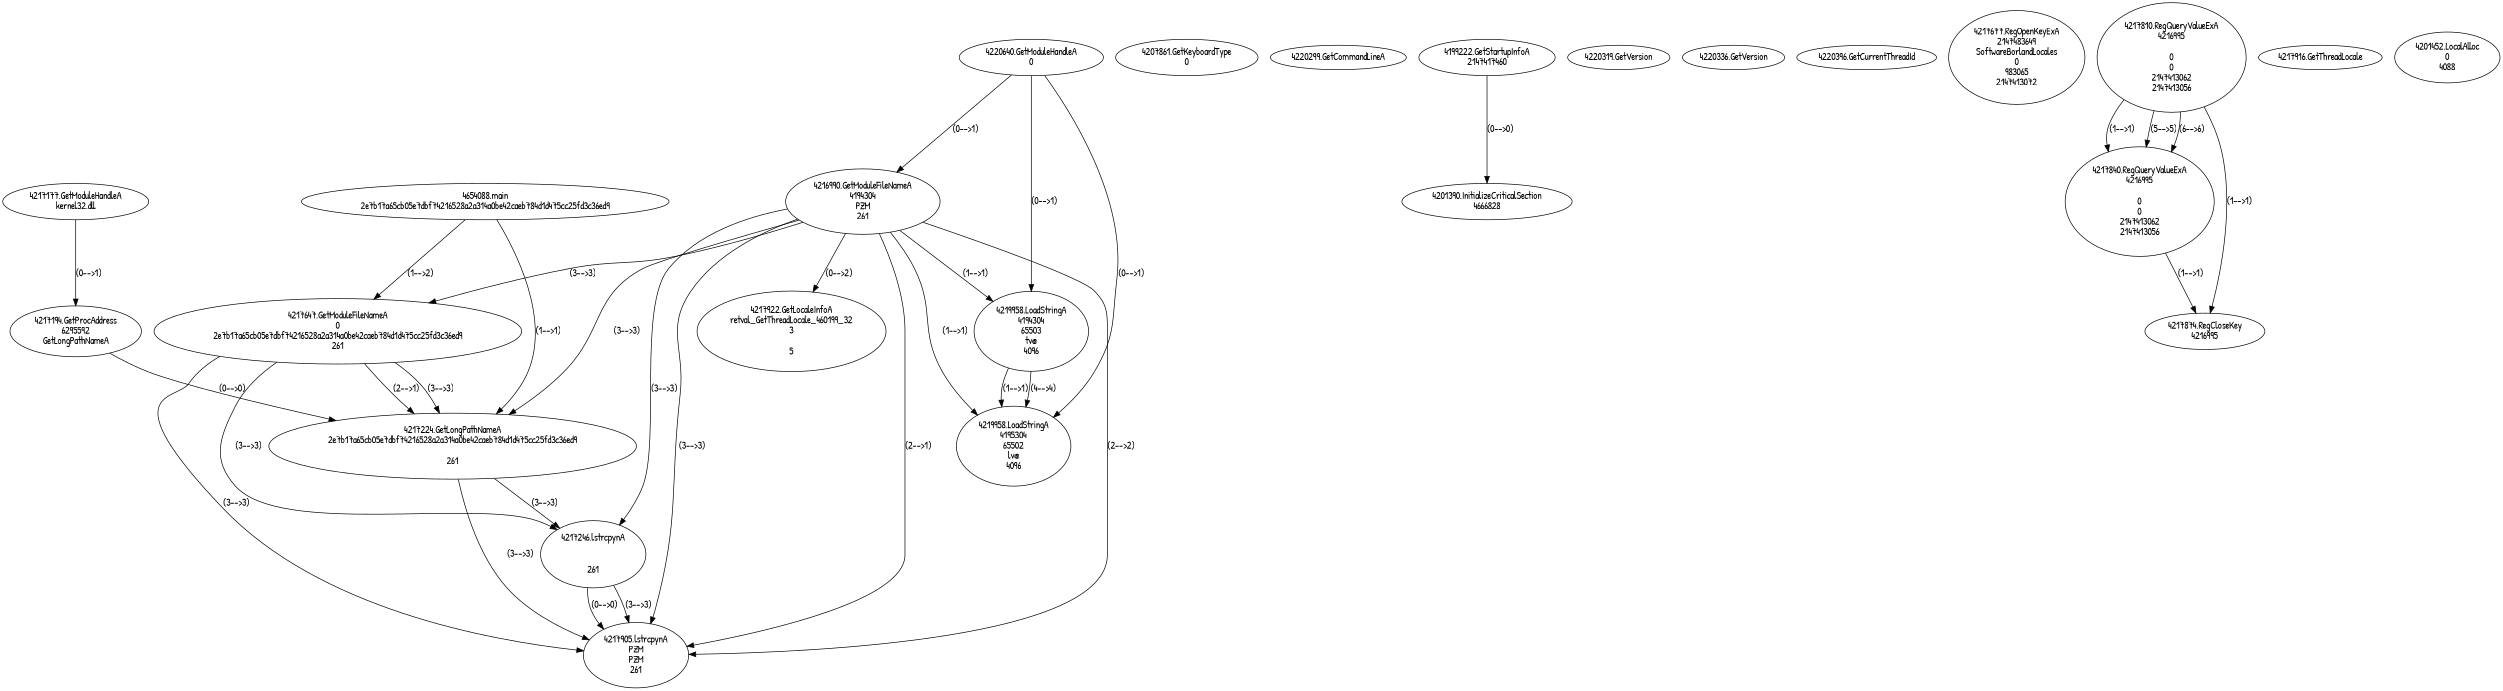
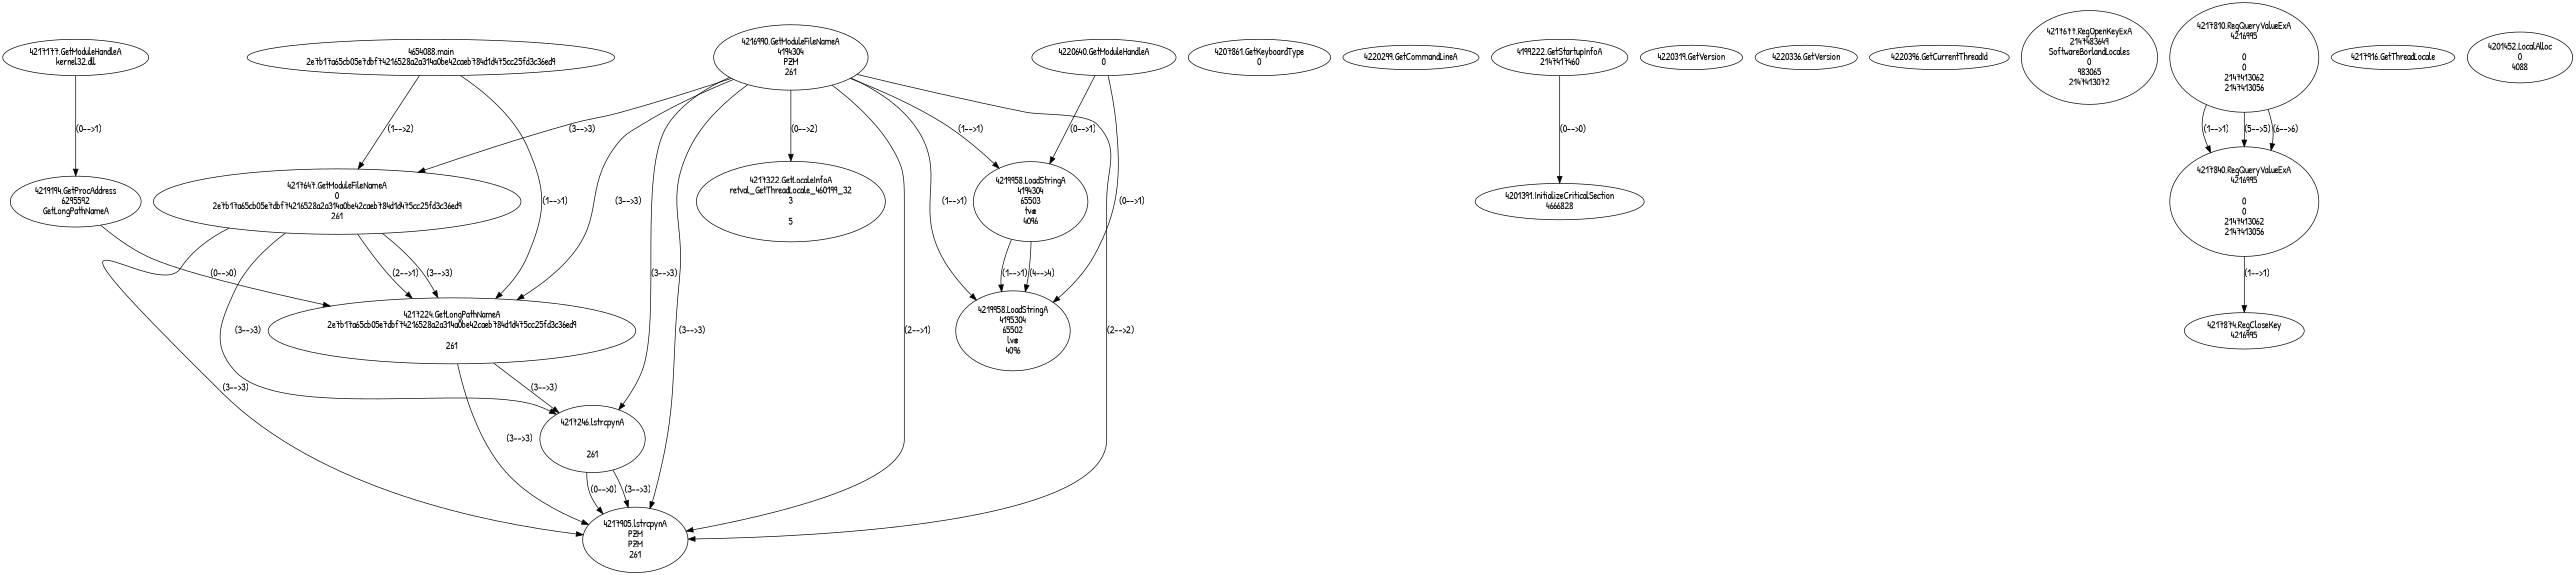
  digraph {
    fontname="Patrick Hand"
    node [fontname="Patrick Hand"]
    edge [fontname="Patrick Hand"]
    n1 [label="4654088.main\n2e7b17a65cb05e7dbf74216528a2a314a0be42caeb784d1d475cc25fd3c36ed9"]
    n2 [label="4217647.GetModuleFileNameA\n0\n2e7b17a65cb05e7dbf74216528a2a314a0be42caeb784d1d475cc25fd3c36ed9\n261"]
    n3 [label="4217224.GetLongPathNameA\n2e7b17a65cb05e7dbf74216528a2a314a0be42caeb784d1d475cc25fd3c36ed9\n\n261"]
    n4 [label="4217246.lstrcpynA\n\n\n261"]
    n5 [label="4217905.lstrcpynA\nPZM\nPZM\n261"]
    n6 [label="4220640.GetModuleHandleA\n0"]
    n7 [label="4216990.GetModuleFileNameA\n4194304\nPZM\n261"]
    n8 [label="4219958.LoadStringA\n4194304\n65503\ntv@\n4096"]
    n9 [label="4219958.LoadStringA\n4195304\n65502\nlv@\n4096"]
-   n10 [label="4217922.GetLocaleInfoA\nretval_GetThreadLocale_460199_32\n3\n\n5"]
+   n10 [label="4217322.GetLocaleInfoA\nretval_GetThreadLocale_460199_32\n3\n\n5"]
    n11 [label="4207861.GetKeyboardType\n0"]
    n12 [label="4220299.GetCommandLineA\n"]
    n13 [label="4199222.GetStartupInfoA\n2147417460"]
-   n14 [label="4201390.InitializeCriticalSection\n4666828"]
+   n14 [label="4201391.InitializeCriticalSection\n4666828"]
    n15 [label="4220319.GetVersion\n"]
    n16 [label="4220336.GetVersion\n"]
    n17 [label="4220396.GetCurrentThreadId\n"]
    n18 [label="4217677.RegOpenKeyExA\n2147483649\nSoftware\Borland\Locales\n0\n983065\n2147413072"]
    n19 [label="4217177.GetModuleHandleA\nkernel32.dll"]
-   n20 [label="4217194.GetProcAddress\n6295592\nGetLongPathNameA"]
+   n20 [label="4219194.GetProcAddress\n6295592\nGetLongPathNameA"]
    n21 [label="4217810.RegQueryValueExA\n4216995\n\n0\n0\n2147413062\n2147413056"]
    n22 [label="4217840.RegQueryValueExA\n4216995\n\n0\n0\n2147413062\n2147413056"]
    n23 [label="4217874.RegCloseKey\n4216995"]
    n24 [label="4217916.GetThreadLocale\n"]
    n25 [label="4201452.LocalAlloc\n0\n4088"]
    n1 -> n2 [label="(1-->2)"]
    n1 -> n3 [label="(1-->1)"]
    n2 -> n3 [label="(2-->1)"]
    n2 -> n3 [label="(3-->3)"]
    n2 -> n4 [label="(3-->3)"]
    n2 -> n5 [label="(3-->3)"]
    n3 -> n4 [label="(3-->3)"]
    n3 -> n5 [label="(3-->3)"]
    n4 -> n5 [label="(3-->3)"]
    n4 -> n5 [label="(0-->0)"]
-   n6 -> n7 [label="(0-->1)"]
    n6 -> n8 [label="(0-->1)"]
    n6 -> n9 [label="(0-->1)"]
    n7 -> n2 [label="(3-->3)"]
    n7 -> n3 [label="(3-->3)"]
    n7 -> n4 [label="(3-->3)"]
    n7 -> n5 [label="(2-->1)"]
    n7 -> n5 [label="(2-->2)"]
    n7 -> n5 [label="(3-->3)"]
    n7 -> n8 [label="(1-->1)"]
    n7 -> n9 [label="(1-->1)"]
    n7 -> n10 [label="(0-->2)"]
    n8 -> n9 [label="(1-->1)"]
    n8 -> n9 [label="(4-->4)"]
    n13 -> n14 [label="(0-->0)"]
    n19 -> n20 [label="(0-->1)"]
    n20 -> n3 [label="(0-->0)"]
    n21 -> n22 [label="(1-->1)"]
    n21 -> n22 [label="(5-->5)"]
    n21 -> n22 [label="(6-->6)"]
-   n21 -> n23 [label="(1-->1)"]
    n22 -> n23 [label="(1-->1)"]
  }
